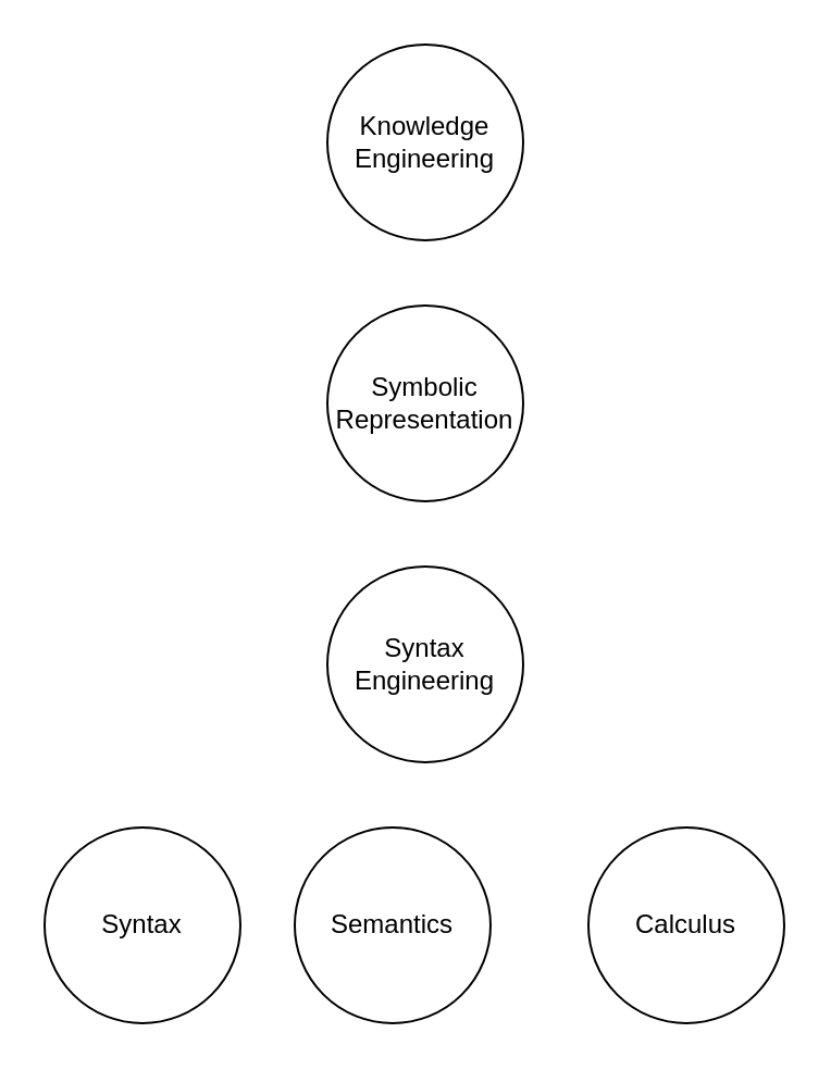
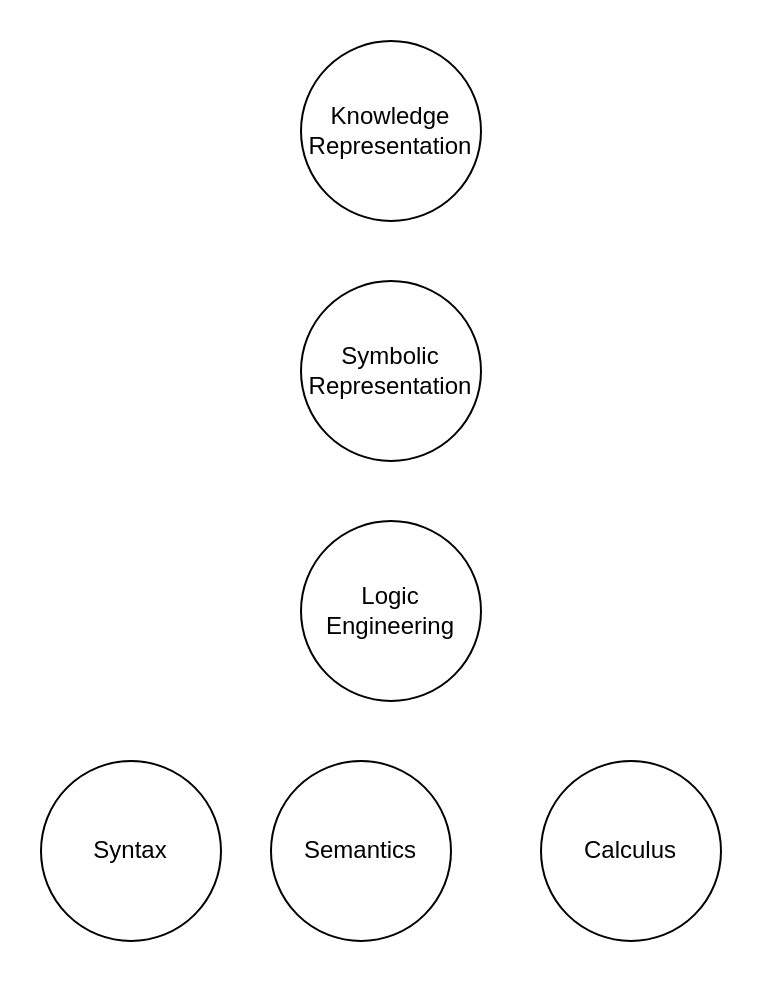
  <mxCell id="0" />
  <mxCell id="1" parent="0" />
- <mxCell id="2" value="&lt;div&gt;Knowledge&lt;/div&gt;&lt;div&gt;Engineering&lt;br&gt;&lt;/div&gt;" style="ellipse;whiteSpace=wrap;html=1;aspect=fixed;" vertex="1" parent="1"><mxGeometry x="150" y="20" width="90" height="90" as="geometry" /></mxCell>
+ <mxCell id="2" value="&lt;div&gt;Knowledge&lt;/div&gt;&lt;div&gt;Representation&lt;br&gt;&lt;/div&gt;" style="ellipse;whiteSpace=wrap;html=1;aspect=fixed;" vertex="1" parent="1"><mxGeometry x="150" y="20" width="90" height="90" as="geometry" /></mxCell>
  <mxCell id="3" value="&lt;div&gt;Symbolic&lt;/div&gt;&lt;div&gt;Representation&lt;br&gt;&lt;/div&gt;" style="ellipse;whiteSpace=wrap;html=1;aspect=fixed;" vertex="1" parent="1"><mxGeometry x="150" y="140" width="90" height="90" as="geometry" /></mxCell>
- <mxCell id="4" value="&lt;div&gt;Syntax&lt;/div&gt;&lt;div&gt;Engineering&lt;br&gt;&lt;/div&gt;" style="ellipse;whiteSpace=wrap;html=1;aspect=fixed;" vertex="1" parent="1"><mxGeometry x="150" y="260" width="90" height="90" as="geometry" /></mxCell>
+ <mxCell id="4" value="&lt;div&gt;Logic&lt;/div&gt;&lt;div&gt;Engineering&lt;br&gt;&lt;/div&gt;" style="ellipse;whiteSpace=wrap;html=1;aspect=fixed;" vertex="1" parent="1"><mxGeometry x="150" y="260" width="90" height="90" as="geometry" /></mxCell>
  <mxCell id="5" value="Calculus" style="ellipse;whiteSpace=wrap;html=1;aspect=fixed;" vertex="1" parent="1"><mxGeometry x="270" y="380" width="90" height="90" as="geometry" /></mxCell>
  <mxCell id="6" value="Semantics" style="ellipse;whiteSpace=wrap;html=1;aspect=fixed;" vertex="1" parent="1"><mxGeometry x="135" y="380" width="90" height="90" as="geometry" /></mxCell>
  <mxCell id="7" value="Syntax" style="ellipse;whiteSpace=wrap;html=1;aspect=fixed;" vertex="1" parent="1"><mxGeometry x="20" y="380" width="90" height="90" as="geometry" /></mxCell>
